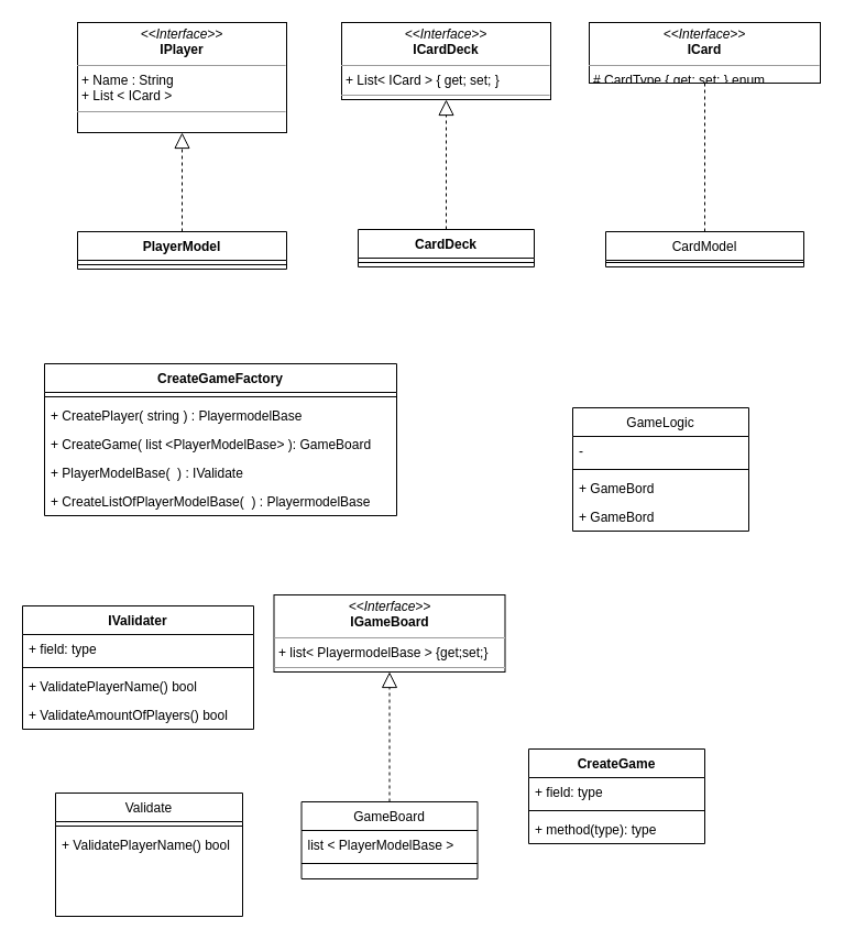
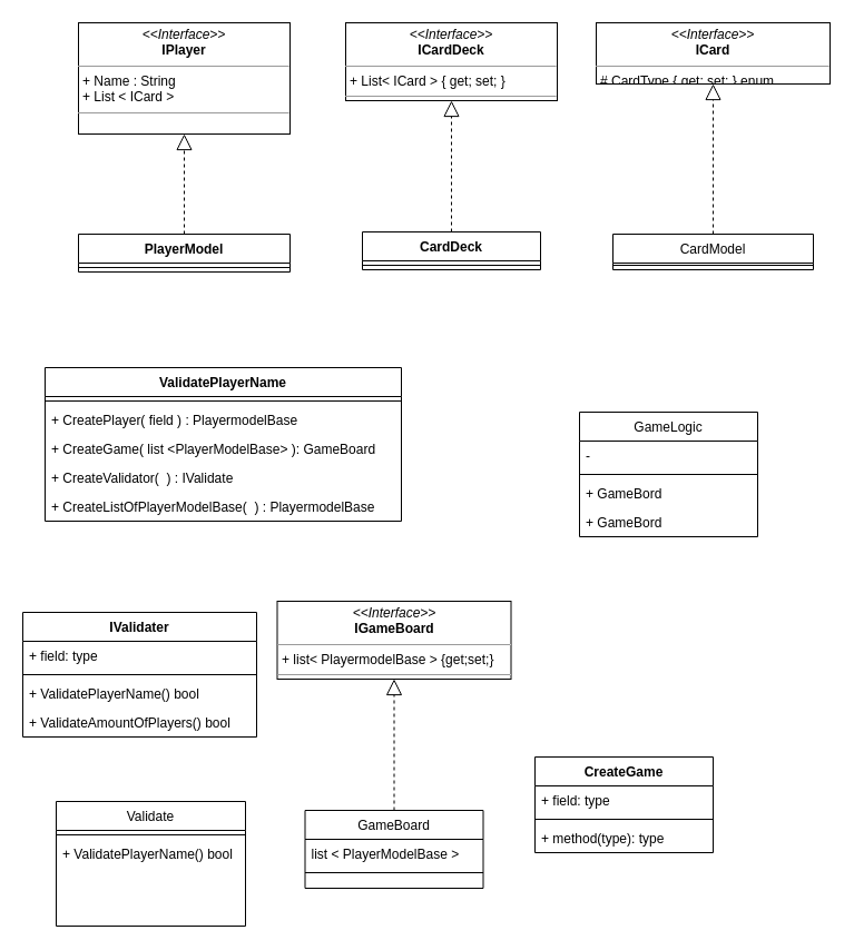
  <mxCell id="0" />
  <mxCell id="1" parent="0" />
  <mxCell id="2" value="CreateGame" style="swimlane;fontStyle=1;align=center;verticalAlign=top;childLayout=stackLayout;horizontal=1;startSize=26;horizontalStack=0;resizeParent=1;resizeParentMax=0;resizeLast=0;collapsible=1;marginBottom=0;" parent="1" vertex="1"><mxGeometry x="480" y="680" width="160" height="86" as="geometry" /></mxCell>
  <mxCell id="3" value="+ field: type" style="text;strokeColor=none;fillColor=none;align=left;verticalAlign=top;spacingLeft=4;spacingRight=4;overflow=hidden;rotatable=0;points=[[0,0.5],[1,0.5]];portConstraint=eastwest;" parent="2" vertex="1"><mxGeometry y="26" width="160" height="26" as="geometry" /></mxCell>
  <mxCell id="4" value="" style="line;strokeWidth=1;fillColor=none;align=left;verticalAlign=middle;spacingTop=-1;spacingLeft=3;spacingRight=3;rotatable=0;labelPosition=right;points=[];portConstraint=eastwest;" parent="2" vertex="1"><mxGeometry y="52" width="160" height="8" as="geometry" /></mxCell>
  <mxCell id="5" value="+ method(type): type" style="text;strokeColor=none;fillColor=none;align=left;verticalAlign=top;spacingLeft=4;spacingRight=4;overflow=hidden;rotatable=0;points=[[0,0.5],[1,0.5]];portConstraint=eastwest;" parent="2" vertex="1"><mxGeometry y="60" width="160" height="26" as="geometry" /></mxCell>
  <mxCell id="6" value="&lt;p style=&quot;margin: 0px ; margin-top: 4px ; text-align: center&quot;&gt;&lt;i&gt;&amp;lt;&amp;lt;Interface&amp;gt;&amp;gt;&lt;/i&gt;&lt;br&gt;&lt;b&gt;IGameBoard&lt;/b&gt;&lt;/p&gt;&lt;hr size=&quot;1&quot;&gt;&lt;p style=&quot;margin: 0px ; margin-left: 4px&quot;&gt;+ list&amp;lt; PlayermodelBase &amp;gt; {get;set;}&lt;br&gt;&lt;/p&gt;&lt;hr size=&quot;1&quot;&gt;&lt;p style=&quot;margin: 0px ; margin-left: 4px&quot;&gt;&lt;br&gt;&lt;/p&gt;" style="verticalAlign=top;align=left;overflow=fill;fontSize=12;fontFamily=Helvetica;html=1;" parent="1" vertex="1"><mxGeometry x="248.5" y="540" width="210" height="70" as="geometry" /></mxCell>
  <mxCell id="7" value="" style="endArrow=block;dashed=1;endFill=0;endSize=12;html=1;entryX=0.5;entryY=1;entryDx=0;entryDy=0;exitX=0.5;exitY=0;exitDx=0;exitDy=0;" parent="1" source="12" edge="1"><mxGeometry width="160" relative="1" as="geometry"><mxPoint x="170" y="650" as="sourcePoint" /><mxPoint x="353.5" y="610" as="targetPoint" /></mxGeometry></mxCell>
  <mxCell id="8" value="&lt;p style=&quot;margin: 0px ; margin-top: 4px ; text-align: center&quot;&gt;&lt;i&gt;&amp;lt;&amp;lt;Interface&amp;gt;&amp;gt;&lt;/i&gt;&lt;br&gt;&lt;b&gt;ICard&lt;/b&gt;&lt;/p&gt;&lt;hr size=&quot;1&quot;&gt;&lt;p style=&quot;margin: 0px ; margin-left: 4px&quot;&gt;# CardType { get; set; } enum&lt;br&gt;&lt;/p&gt;&lt;hr size=&quot;1&quot;&gt;&lt;p style=&quot;margin: 0px ; margin-left: 4px&quot;&gt;&lt;br&gt;&lt;/p&gt;" style="verticalAlign=top;align=left;overflow=fill;fontSize=12;fontFamily=Helvetica;html=1;" vertex="1" parent="1"><mxGeometry x="535" y="20" width="210" height="55" as="geometry" /></mxCell>
- <mxCell id="9" value="" style="endArrow=none;dashed=1;endFill=0;endSize=12;html=1;entryX=0.5;entryY=1;entryDx=0;entryDy=0;exitX=0.5;exitY=0;exitDx=0;exitDy=0;" edge="1" parent="1" source="10" target="8"><mxGeometry width="160" relative="1" as="geometry"><mxPoint x="640" y="190" as="sourcePoint" /><mxPoint x="660" y="160" as="targetPoint" /></mxGeometry></mxCell>
+ <mxCell id="9" value="" style="endArrow=block;dashed=1;endFill=0;endSize=12;html=1;entryX=0.5;entryY=1;entryDx=0;entryDy=0;exitX=0.5;exitY=0;exitDx=0;exitDy=0;" edge="1" parent="1" source="10" target="8"><mxGeometry width="160" relative="1" as="geometry"><mxPoint x="640" y="190" as="sourcePoint" /><mxPoint x="660" y="160" as="targetPoint" /></mxGeometry></mxCell>
  <mxCell id="10" value="CardModel" style="swimlane;fontStyle=0;align=center;verticalAlign=top;childLayout=stackLayout;horizontal=1;startSize=26;horizontalStack=0;resizeParent=1;resizeLast=0;collapsible=1;marginBottom=0;rounded=0;shadow=0;strokeWidth=1;" parent="1" vertex="1"><mxGeometry x="550" y="210" width="180" height="32" as="geometry"><mxRectangle x="550" y="140" width="160" height="26" as="alternateBounds" /></mxGeometry></mxCell>
  <mxCell id="11" value="" style="line;html=1;strokeWidth=1;align=left;verticalAlign=middle;spacingTop=-1;spacingLeft=3;spacingRight=3;rotatable=0;labelPosition=right;points=[];portConstraint=eastwest;" parent="10" vertex="1"><mxGeometry y="24" width="180" height="8" as="geometry" /></mxCell>
  <mxCell id="12" value="GameBoard" style="swimlane;fontStyle=0;align=center;verticalAlign=top;childLayout=stackLayout;horizontal=1;startSize=26;horizontalStack=0;resizeParent=1;resizeLast=0;collapsible=1;marginBottom=0;rounded=0;shadow=0;strokeWidth=1;" parent="1" vertex="1"><mxGeometry x="273.5" y="728" width="160" height="70" as="geometry"><mxRectangle x="230" y="140" width="160" height="26" as="alternateBounds" /></mxGeometry></mxCell>
  <mxCell id="13" value="list &lt; PlayerModelBase &gt;" style="text;align=left;verticalAlign=top;spacingLeft=4;spacingRight=4;overflow=hidden;rotatable=0;points=[[0,0.5],[1,0.5]];portConstraint=eastwest;" parent="12" vertex="1"><mxGeometry y="26" width="160" height="26" as="geometry" /></mxCell>
  <mxCell id="14" value="" style="line;html=1;strokeWidth=1;align=left;verticalAlign=middle;spacingTop=-1;spacingLeft=3;spacingRight=3;rotatable=0;labelPosition=right;points=[];portConstraint=eastwest;" parent="12" vertex="1"><mxGeometry y="52" width="160" height="8" as="geometry" /></mxCell>
  <mxCell id="15" value="Validate" style="swimlane;fontStyle=0;align=center;verticalAlign=top;childLayout=stackLayout;horizontal=1;startSize=26;horizontalStack=0;resizeParent=1;resizeLast=0;collapsible=1;marginBottom=0;rounded=0;shadow=0;strokeWidth=1;" parent="1" vertex="1"><mxGeometry x="50" y="720" width="170" height="112" as="geometry"><mxRectangle x="230" y="140" width="160" height="26" as="alternateBounds" /></mxGeometry></mxCell>
  <mxCell id="16" value="" style="line;html=1;strokeWidth=1;align=left;verticalAlign=middle;spacingTop=-1;spacingLeft=3;spacingRight=3;rotatable=0;labelPosition=right;points=[];portConstraint=eastwest;" parent="15" vertex="1"><mxGeometry y="26" width="170" height="8" as="geometry" /></mxCell>
  <mxCell id="17" value="+ ValidatePlayerName() bool" style="text;align=left;verticalAlign=top;spacingLeft=4;spacingRight=4;overflow=hidden;rotatable=0;points=[[0,0.5],[1,0.5]];portConstraint=eastwest;" parent="15" vertex="1"><mxGeometry y="34" width="170" height="26" as="geometry" /></mxCell>
  <mxCell id="18" value="IValidater" style="swimlane;fontStyle=1;align=center;verticalAlign=top;childLayout=stackLayout;horizontal=1;startSize=26;horizontalStack=0;resizeParent=1;resizeParentMax=0;resizeLast=0;collapsible=1;marginBottom=0;" parent="1" vertex="1"><mxGeometry x="20" y="550" width="210" height="112" as="geometry" /></mxCell>
  <mxCell id="19" value="+ field: type" style="text;strokeColor=none;fillColor=none;align=left;verticalAlign=top;spacingLeft=4;spacingRight=4;overflow=hidden;rotatable=0;points=[[0,0.5],[1,0.5]];portConstraint=eastwest;" parent="18" vertex="1"><mxGeometry y="26" width="210" height="26" as="geometry" /></mxCell>
  <mxCell id="20" value="" style="line;strokeWidth=1;fillColor=none;align=left;verticalAlign=middle;spacingTop=-1;spacingLeft=3;spacingRight=3;rotatable=0;labelPosition=right;points=[];portConstraint=eastwest;" parent="18" vertex="1"><mxGeometry y="52" width="210" height="8" as="geometry" /></mxCell>
  <mxCell id="21" value="+ ValidatePlayerName() bool" style="text;strokeColor=none;fillColor=none;align=left;verticalAlign=top;spacingLeft=4;spacingRight=4;overflow=hidden;rotatable=0;points=[[0,0.5],[1,0.5]];portConstraint=eastwest;" parent="18" vertex="1"><mxGeometry y="60" width="210" height="26" as="geometry" /></mxCell>
  <mxCell id="22" value="+ ValidateAmountOfPlayers() bool" style="text;strokeColor=none;fillColor=none;align=left;verticalAlign=top;spacingLeft=4;spacingRight=4;overflow=hidden;rotatable=0;points=[[0,0.5],[1,0.5]];portConstraint=eastwest;" parent="18" vertex="1"><mxGeometry y="86" width="210" height="26" as="geometry" /></mxCell>
  <mxCell id="23" value="&lt;p style=&quot;margin: 0px ; margin-top: 4px ; text-align: center&quot;&gt;&lt;i&gt;&amp;lt;&amp;lt;Interface&amp;gt;&amp;gt;&lt;/i&gt;&lt;br&gt;&lt;b&gt;ICardDeck&lt;/b&gt;&lt;/p&gt;&lt;hr size=&quot;1&quot;&gt;&lt;p style=&quot;margin: 0px ; margin-left: 4px&quot;&gt;+ List&amp;lt; ICard &amp;gt; { get; set; }&lt;br&gt;&lt;/p&gt;&lt;hr size=&quot;1&quot;&gt;&lt;p style=&quot;margin: 0px ; margin-left: 4px&quot;&gt;&lt;br&gt;&lt;/p&gt;" style="verticalAlign=top;align=left;overflow=fill;fontSize=12;fontFamily=Helvetica;html=1;" vertex="1" parent="1"><mxGeometry x="310" y="20" width="190" height="70" as="geometry" /></mxCell>
  <mxCell id="24" value="" style="endArrow=block;dashed=1;endFill=0;endSize=12;html=1;entryX=0.5;entryY=1;entryDx=0;entryDy=0;exitX=0.5;exitY=0;exitDx=0;exitDy=0;" edge="1" parent="1" source="25" target="23"><mxGeometry width="160" relative="1" as="geometry"><mxPoint x="401.5" y="150" as="sourcePoint" /><mxPoint x="486.5" y="270" as="targetPoint" /></mxGeometry></mxCell>
  <mxCell id="25" value="CardDeck" style="swimlane;fontStyle=1;align=center;verticalAlign=top;childLayout=stackLayout;horizontal=1;startSize=26;horizontalStack=0;resizeParent=1;resizeParentMax=0;resizeLast=0;collapsible=1;marginBottom=0;" vertex="1" parent="1"><mxGeometry x="325" y="208" width="160" height="34" as="geometry" /></mxCell>
  <mxCell id="26" value="" style="line;strokeWidth=1;fillColor=none;align=left;verticalAlign=middle;spacingTop=-1;spacingLeft=3;spacingRight=3;rotatable=0;labelPosition=right;points=[];portConstraint=eastwest;" vertex="1" parent="25"><mxGeometry y="26" width="160" height="8" as="geometry" /></mxCell>
- <mxCell id="27" value="CreateGameFactory" style="swimlane;fontStyle=1;align=center;verticalAlign=top;childLayout=stackLayout;horizontal=1;startSize=26;horizontalStack=0;resizeParent=1;resizeParentMax=0;resizeLast=0;collapsible=1;marginBottom=0;" parent="1" vertex="1"><mxGeometry x="40" y="330" width="320" height="138" as="geometry" /></mxCell>
+ <mxCell id="27" value="ValidatePlayerName" style="swimlane;fontStyle=1;align=center;verticalAlign=top;childLayout=stackLayout;horizontal=1;startSize=26;horizontalStack=0;resizeParent=1;resizeParentMax=0;resizeLast=0;collapsible=1;marginBottom=0;" parent="1" vertex="1"><mxGeometry x="40" y="330" width="320" height="138" as="geometry" /></mxCell>
  <mxCell id="28" value="" style="line;strokeWidth=1;fillColor=none;align=left;verticalAlign=middle;spacingTop=-1;spacingLeft=3;spacingRight=3;rotatable=0;labelPosition=right;points=[];portConstraint=eastwest;" parent="27" vertex="1"><mxGeometry y="26" width="320" height="8" as="geometry" /></mxCell>
- <mxCell id="29" value="+ CreatePlayer( string ) : PlayermodelBase" style="text;strokeColor=none;fillColor=none;align=left;verticalAlign=top;spacingLeft=4;spacingRight=4;overflow=hidden;rotatable=0;points=[[0,0.5],[1,0.5]];portConstraint=eastwest;" parent="27" vertex="1"><mxGeometry y="34" width="320" height="26" as="geometry" /></mxCell>
+ <mxCell id="29" value="+ CreatePlayer( field ) : PlayermodelBase" style="text;strokeColor=none;fillColor=none;align=left;verticalAlign=top;spacingLeft=4;spacingRight=4;overflow=hidden;rotatable=0;points=[[0,0.5],[1,0.5]];portConstraint=eastwest;" parent="27" vertex="1"><mxGeometry y="34" width="320" height="26" as="geometry" /></mxCell>
  <mxCell id="30" value="+ CreateGame( list &lt;PlayerModelBase&gt; ): GameBoard" style="text;strokeColor=none;fillColor=none;align=left;verticalAlign=top;spacingLeft=4;spacingRight=4;overflow=hidden;rotatable=0;points=[[0,0.5],[1,0.5]];portConstraint=eastwest;" parent="27" vertex="1"><mxGeometry y="60" width="320" height="26" as="geometry" /></mxCell>
- <mxCell id="31" value="+ PlayerModelBase(  ) : IValidate" style="text;strokeColor=none;fillColor=none;align=left;verticalAlign=top;spacingLeft=4;spacingRight=4;overflow=hidden;rotatable=0;points=[[0,0.5],[1,0.5]];portConstraint=eastwest;" parent="27" vertex="1"><mxGeometry y="86" width="320" height="26" as="geometry" /></mxCell>
+ <mxCell id="31" value="+ CreateValidator(  ) : IValidate" style="text;strokeColor=none;fillColor=none;align=left;verticalAlign=top;spacingLeft=4;spacingRight=4;overflow=hidden;rotatable=0;points=[[0,0.5],[1,0.5]];portConstraint=eastwest;" parent="27" vertex="1"><mxGeometry y="86" width="320" height="26" as="geometry" /></mxCell>
  <mxCell id="32" value="+ CreateListOfPlayerModelBase(  ) : PlayermodelBase" style="text;strokeColor=none;fillColor=none;align=left;verticalAlign=top;spacingLeft=4;spacingRight=4;overflow=hidden;rotatable=0;points=[[0,0.5],[1,0.5]];portConstraint=eastwest;" parent="27" vertex="1"><mxGeometry y="112" width="320" height="26" as="geometry" /></mxCell>
  <mxCell id="33" value="PlayerModel" style="swimlane;fontStyle=1;align=center;verticalAlign=top;childLayout=stackLayout;horizontal=1;startSize=26;horizontalStack=0;resizeParent=1;resizeParentMax=0;resizeLast=0;collapsible=1;marginBottom=0;" parent="1" vertex="1"><mxGeometry x="70" y="210" width="190" height="34" as="geometry" /></mxCell>
  <mxCell id="34" value="" style="line;strokeWidth=1;fillColor=none;align=left;verticalAlign=middle;spacingTop=-1;spacingLeft=3;spacingRight=3;rotatable=0;labelPosition=right;points=[];portConstraint=eastwest;" parent="33" vertex="1"><mxGeometry y="26" width="190" height="8" as="geometry" /></mxCell>
  <mxCell id="35" value="&lt;p style=&quot;margin: 0px ; margin-top: 4px ; text-align: center&quot;&gt;&lt;i&gt;&amp;lt;&amp;lt;Interface&amp;gt;&amp;gt;&lt;/i&gt;&lt;br&gt;&lt;b&gt;IPlayer&lt;/b&gt;&lt;/p&gt;&lt;hr size=&quot;1&quot;&gt;&lt;p style=&quot;margin: 0px ; margin-left: 4px&quot;&gt;+ Name : String&lt;br&gt;&lt;/p&gt;&lt;p style=&quot;margin: 0px ; margin-left: 4px&quot;&gt;+ List &amp;lt; ICard &amp;gt;&amp;nbsp;&lt;br&gt;&lt;/p&gt;&lt;hr size=&quot;1&quot;&gt;&lt;p style=&quot;margin: 0px ; margin-left: 4px&quot;&gt;&lt;br&gt;&lt;/p&gt;" style="verticalAlign=top;align=left;overflow=fill;fontSize=12;fontFamily=Helvetica;html=1;" vertex="1" parent="1"><mxGeometry x="70" y="20" width="190" height="100" as="geometry" /></mxCell>
  <mxCell id="36" value="" style="endArrow=block;dashed=1;endFill=0;endSize=12;html=1;exitX=0.5;exitY=0;exitDx=0;exitDy=0;" edge="1" parent="1" source="33"><mxGeometry width="160" relative="1" as="geometry"><mxPoint x="165" y="200" as="sourcePoint" /><mxPoint x="165" y="120" as="targetPoint" /></mxGeometry></mxCell>
  <mxCell id="37" value="GameLogic" style="swimlane;fontStyle=0;align=center;verticalAlign=top;childLayout=stackLayout;horizontal=1;startSize=26;horizontalStack=0;resizeParent=1;resizeLast=0;collapsible=1;marginBottom=0;rounded=0;shadow=0;strokeWidth=1;" parent="1" vertex="1"><mxGeometry x="520" y="370" width="160" height="112" as="geometry"><mxRectangle x="230" y="140" width="160" height="26" as="alternateBounds" /></mxGeometry></mxCell>
  <mxCell id="38" value="- " style="text;align=left;verticalAlign=top;spacingLeft=4;spacingRight=4;overflow=hidden;rotatable=0;points=[[0,0.5],[1,0.5]];portConstraint=eastwest;" parent="37" vertex="1"><mxGeometry y="26" width="160" height="26" as="geometry" /></mxCell>
  <mxCell id="39" value="" style="line;html=1;strokeWidth=1;align=left;verticalAlign=middle;spacingTop=-1;spacingLeft=3;spacingRight=3;rotatable=0;labelPosition=right;points=[];portConstraint=eastwest;" parent="37" vertex="1"><mxGeometry y="52" width="160" height="8" as="geometry" /></mxCell>
  <mxCell id="40" value="+ GameBord" style="text;align=left;verticalAlign=top;spacingLeft=4;spacingRight=4;overflow=hidden;rotatable=0;points=[[0,0.5],[1,0.5]];portConstraint=eastwest;" parent="37" vertex="1"><mxGeometry y="60" width="160" height="26" as="geometry" /></mxCell>
  <mxCell id="41" value="+ GameBord" style="text;align=left;verticalAlign=top;spacingLeft=4;spacingRight=4;overflow=hidden;rotatable=0;points=[[0,0.5],[1,0.5]];portConstraint=eastwest;" parent="37" vertex="1"><mxGeometry y="86" width="160" height="26" as="geometry" /></mxCell>
